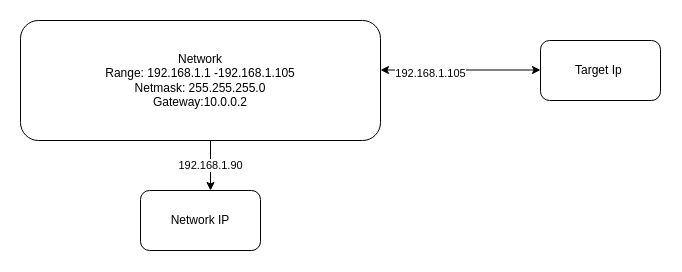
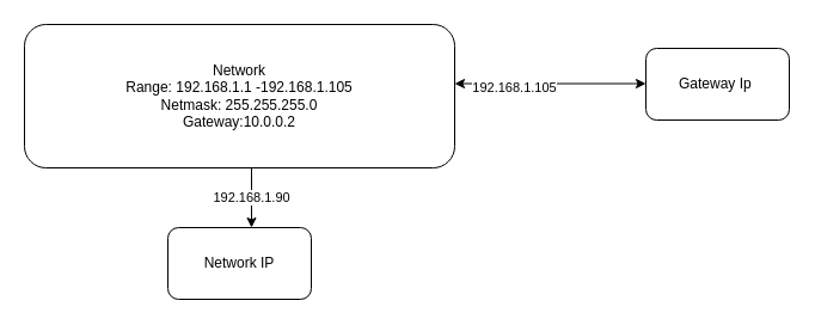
  <mxCell id="0" />
  <mxCell id="1" parent="0" />
  <mxCell id="2" value="192.168.1.90" style="edgeStyle=orthogonalEdgeStyle;rounded=0;orthogonalLoop=1;jettySize=auto;html=1;" edge="1" parent="1" source="3" target="7"><mxGeometry relative="1" as="geometry"><mxPoint x="200" y="220" as="targetPoint" /><Array as="points"><mxPoint x="210" y="160" /><mxPoint x="210" y="160" /></Array></mxGeometry></mxCell>
  <mxCell id="3" value="Network&lt;br&gt;Range: 192.168.1.1 -192.168.1.105&lt;br&gt;Netmask: 255.255.255.0&lt;br&gt;Gateway:10.0.0.2&lt;br&gt;" style="rounded=1;whiteSpace=wrap;html=1;" vertex="1" parent="1"><mxGeometry x="20" y="20" width="360" height="120" as="geometry" /></mxCell>
  <mxCell id="4" value="" style="endArrow=classic;startArrow=classic;html=1;rounded=0;" edge="1" parent="1"><mxGeometry width="50" height="50" relative="1" as="geometry"><mxPoint x="380" y="69.5" as="sourcePoint" /><mxPoint x="540" y="69.5" as="targetPoint" /><Array as="points"><mxPoint x="450" y="69.5" /><mxPoint x="530" y="69.5" /></Array></mxGeometry></mxCell>
  <mxCell id="5" value="192.168.1.105" style="edgeLabel;html=1;align=center;verticalAlign=middle;resizable=0;points=[];" vertex="1" connectable="0" parent="4"><mxGeometry x="-0.388" y="-2" relative="1" as="geometry"><mxPoint y="1" as="offset" /></mxGeometry></mxCell>
- <mxCell id="6" value="Target Ip&amp;nbsp;" style="rounded=1;whiteSpace=wrap;html=1;" vertex="1" parent="1"><mxGeometry x="540" y="40" width="120" height="60" as="geometry" /></mxCell>
+ <mxCell id="6" value="Gateway Ip&amp;nbsp;" style="rounded=1;whiteSpace=wrap;html=1;" vertex="1" parent="1"><mxGeometry x="540" y="40" width="120" height="60" as="geometry" /></mxCell>
  <mxCell id="7" value="Network IP" style="rounded=1;whiteSpace=wrap;html=1;" vertex="1" parent="1"><mxGeometry x="140" y="190" width="120" height="60" as="geometry" /></mxCell>
